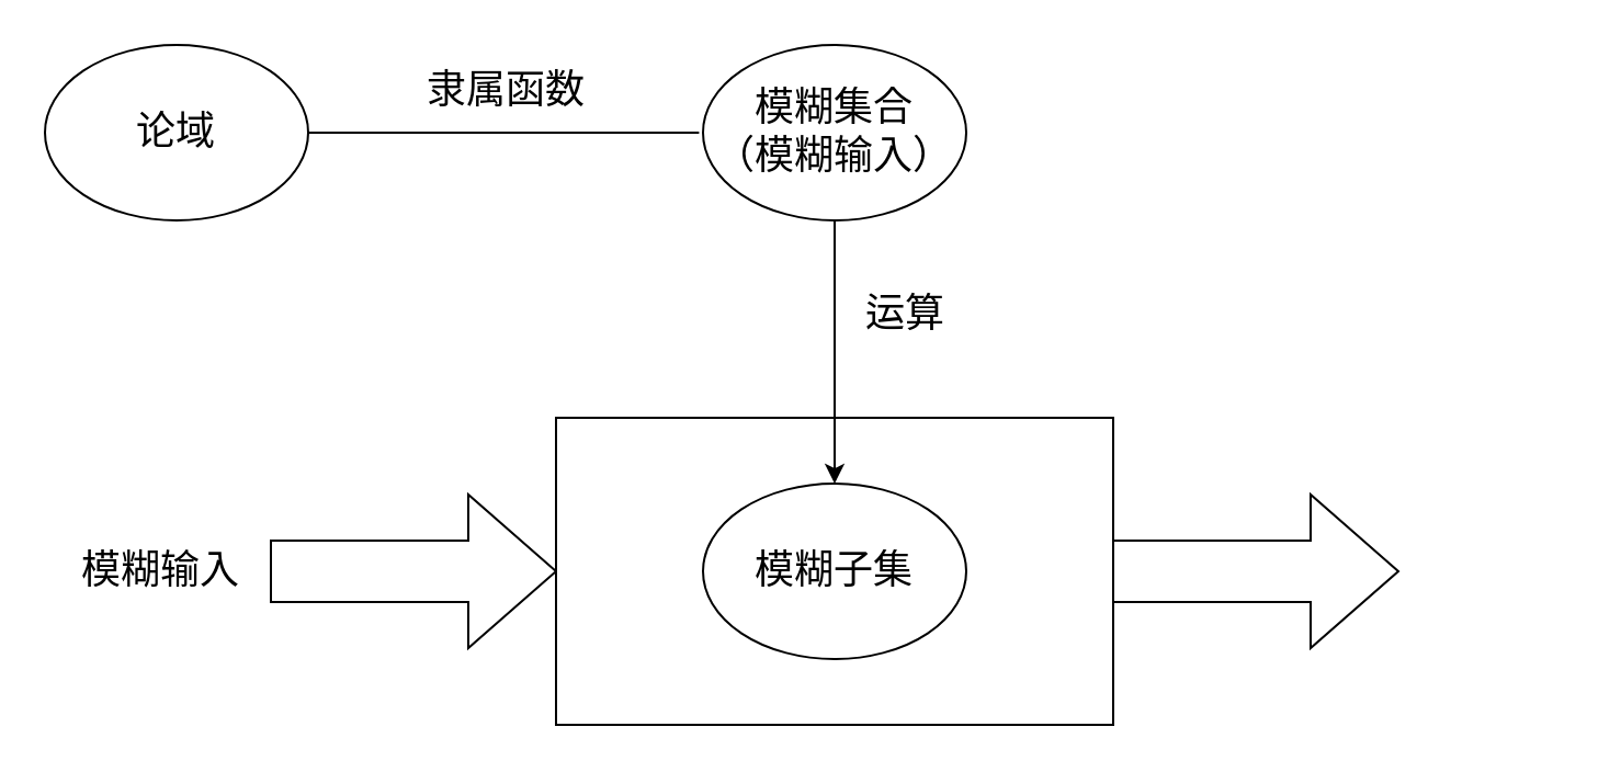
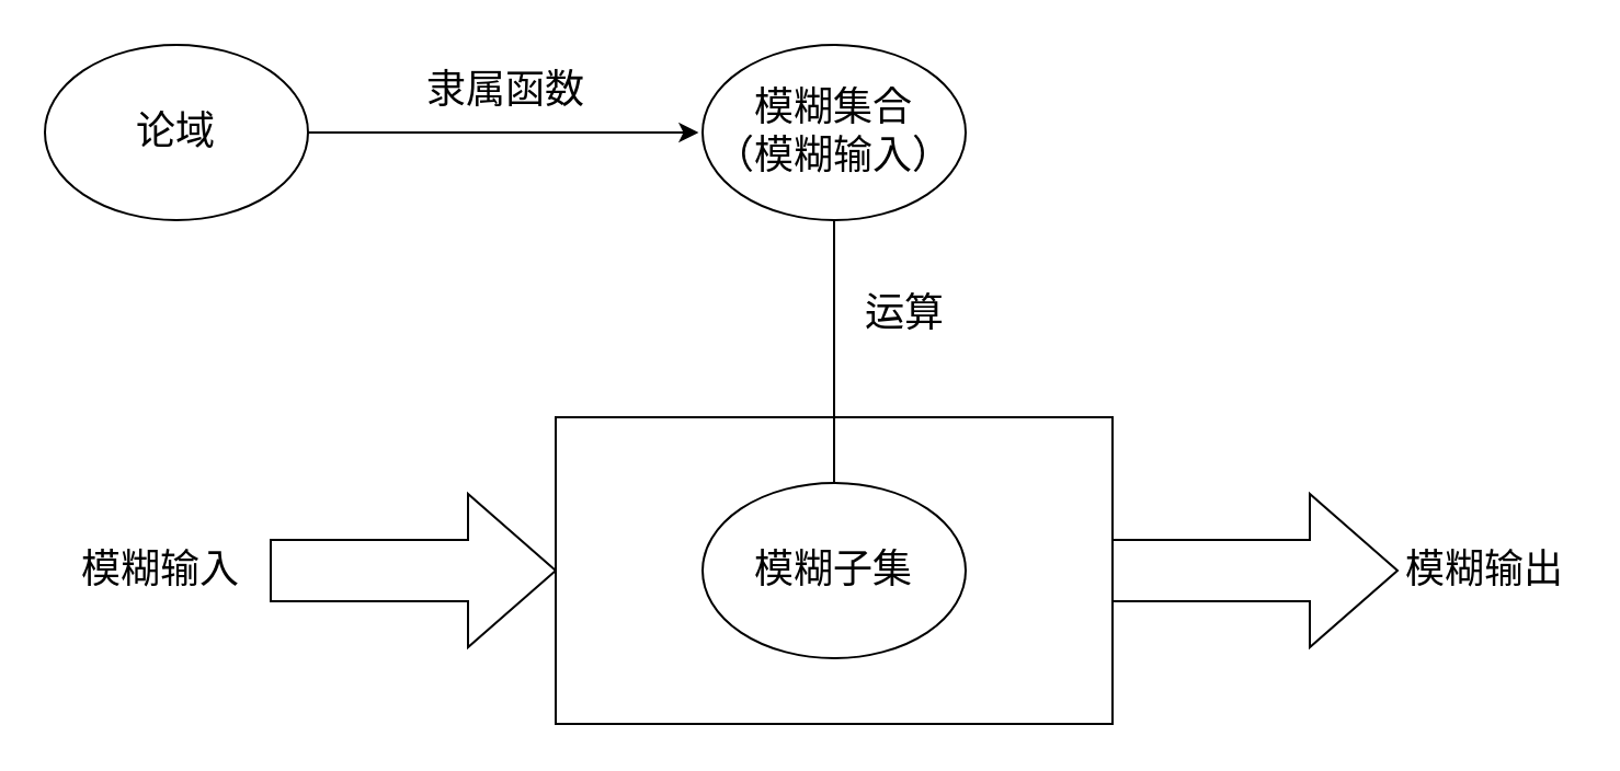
  <mxCell id="0" />
  <mxCell id="1" parent="0" />
- <mxCell id="2" value="" style="edgeStyle=orthogonalEdgeStyle;rounded=0;orthogonalLoop=1;jettySize=auto;html=1;fontSize=18;entryX=-0.015;entryY=0.5;entryDx=0;entryDy=0;entryPerimeter=0;endArrow=none;" edge="1" parent="1" source="4" target="13"><mxGeometry relative="1" as="geometry"><mxPoint x="311" y="60" as="targetPoint" /></mxGeometry></mxCell>
+ <mxCell id="2" value="" style="edgeStyle=orthogonalEdgeStyle;rounded=0;orthogonalLoop=1;jettySize=auto;html=1;fontSize=18;entryX=-0.015;entryY=0.5;entryDx=0;entryDy=0;entryPerimeter=0;" edge="1" parent="1" source="4" target="13"><mxGeometry relative="1" as="geometry"><mxPoint x="311" y="60" as="targetPoint" /></mxGeometry></mxCell>
  <mxCell id="3" value="隶属函数" style="edgeLabel;html=1;align=center;verticalAlign=middle;resizable=0;points=[];fontSize=18;" vertex="1" connectable="0" parent="2"><mxGeometry x="-0.168" relative="1" as="geometry"><mxPoint x="15" y="-20" as="offset" /></mxGeometry></mxCell>
  <mxCell id="4" value="论域" style="ellipse;whiteSpace=wrap;html=1;fontSize=18;" vertex="1" parent="1"><mxGeometry x="20" y="20" width="120" height="80" as="geometry" /></mxCell>
  <mxCell id="5" value="" style="html=1;shadow=0;dashed=0;align=center;verticalAlign=middle;shape=mxgraph.arrows2.arrow;dy=0.6;dx=40;notch=0;fontSize=18;" vertex="1" parent="1"><mxGeometry x="123" y="225" width="130" height="70" as="geometry" /></mxCell>
  <mxCell id="6" value="" style="rounded=0;whiteSpace=wrap;html=1;fontSize=18;" vertex="1" parent="1"><mxGeometry x="253" y="190" width="254" height="140" as="geometry" /></mxCell>
  <mxCell id="7" value="模糊子集" style="ellipse;whiteSpace=wrap;html=1;fontSize=18;" vertex="1" parent="1"><mxGeometry x="320" y="220" width="120" height="80" as="geometry" /></mxCell>
  <mxCell id="8" value="模糊输入" style="text;html=1;strokeColor=none;fillColor=none;align=center;verticalAlign=middle;whiteSpace=wrap;rounded=0;fontSize=18;" vertex="1" parent="1"><mxGeometry x="33" y="245" width="80" height="30" as="geometry" /></mxCell>
  <mxCell id="9" value="" style="html=1;shadow=0;dashed=0;align=center;verticalAlign=middle;shape=mxgraph.arrows2.arrow;dy=0.6;dx=40;notch=0;fontSize=18;" vertex="1" parent="1"><mxGeometry x="507" y="225" width="130" height="70" as="geometry" /></mxCell>
- <mxCell id="11" style="edgeStyle=orthogonalEdgeStyle;rounded=0;orthogonalLoop=1;jettySize=auto;html=1;entryX=0.5;entryY=0;entryDx=0;entryDy=0;fontSize=18;" edge="1" parent="1" source="13" target="7"><mxGeometry relative="1" as="geometry" /></mxCell>
+ <mxCell id="10" value="模糊输出" style="text;html=1;strokeColor=none;fillColor=none;align=center;verticalAlign=middle;whiteSpace=wrap;rounded=0;fontSize=18;" vertex="1" parent="1"><mxGeometry x="637" y="245" width="80" height="30" as="geometry" /></mxCell>
+ <mxCell id="11" style="edgeStyle=orthogonalEdgeStyle;rounded=0;orthogonalLoop=1;jettySize=auto;html=1;entryX=0.5;entryY=0;entryDx=0;entryDy=0;fontSize=18;endArrow=none;" edge="1" parent="1" source="13" target="7"><mxGeometry relative="1" as="geometry" /></mxCell>
  <mxCell id="12" value="运算" style="edgeLabel;html=1;align=center;verticalAlign=middle;resizable=0;points=[];fontSize=18;" vertex="1" connectable="0" parent="11"><mxGeometry x="-0.3" relative="1" as="geometry"><mxPoint x="31" as="offset" /></mxGeometry></mxCell>
  <mxCell id="13" value="模糊集合&lt;br&gt;（模糊输入）" style="ellipse;whiteSpace=wrap;html=1;fontSize=18;" vertex="1" parent="1"><mxGeometry x="320" y="20" width="120" height="80" as="geometry" /></mxCell>
